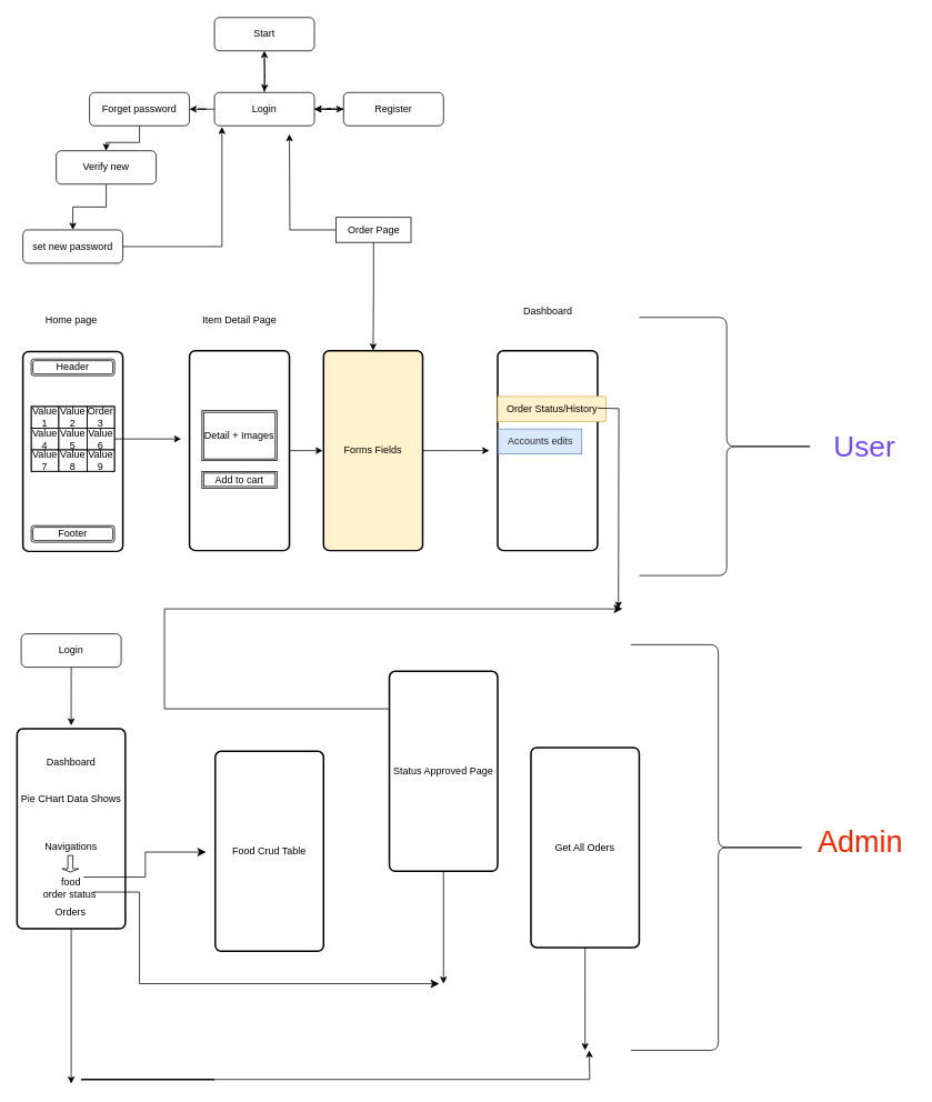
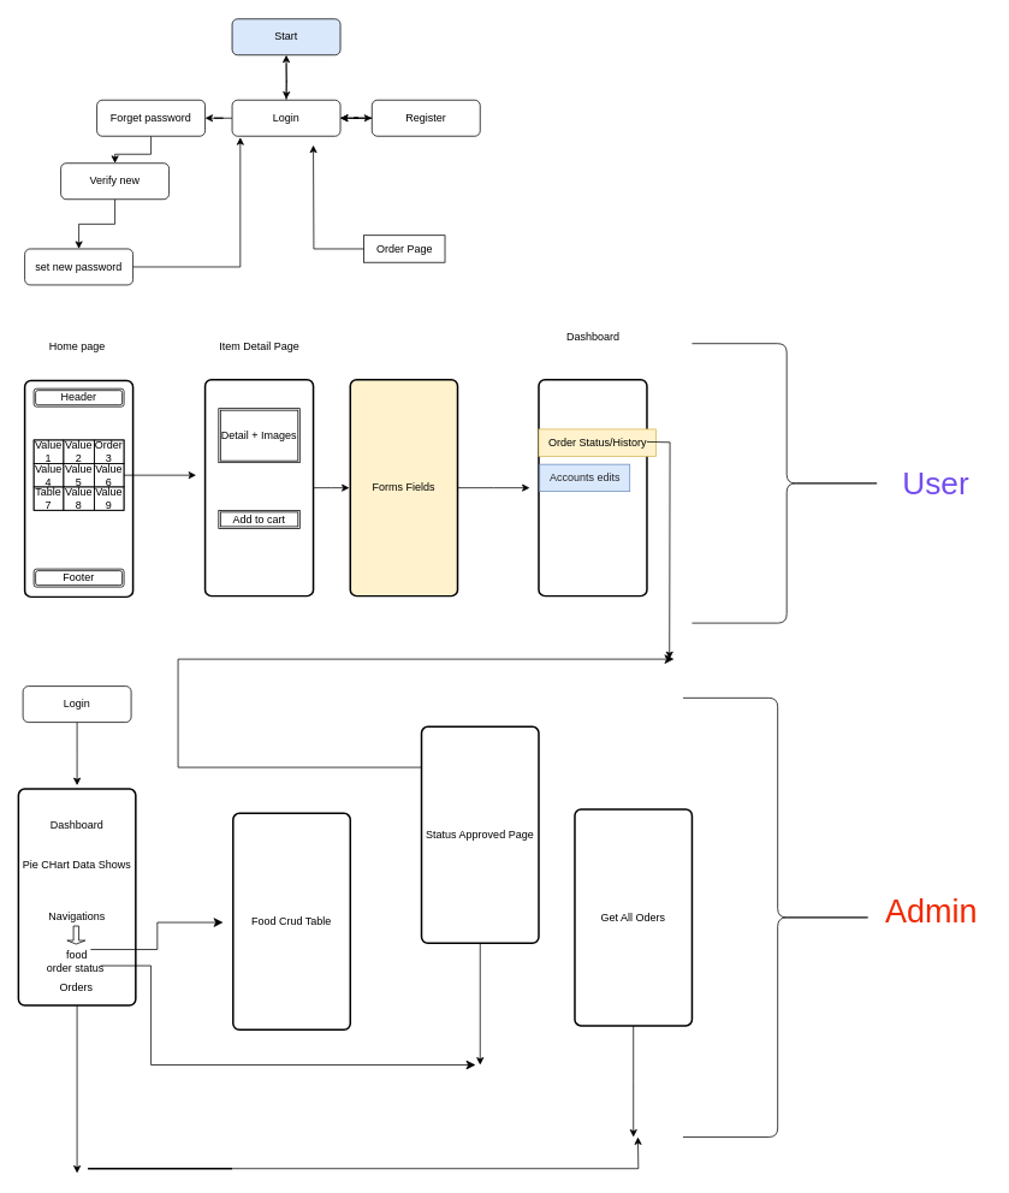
  <mxCell id="0" />
  <mxCell id="1" parent="0" />
  <mxCell id="2" value="" style="edgeStyle=orthogonalEdgeStyle;rounded=0;orthogonalLoop=1;jettySize=auto;html=1;" edge="1" parent="1" source="5" target="10"><mxGeometry relative="1" as="geometry" /></mxCell>
  <mxCell id="3" value="" style="edgeStyle=orthogonalEdgeStyle;rounded=0;orthogonalLoop=1;jettySize=auto;html=1;" edge="1" parent="1" source="5" target="16"><mxGeometry relative="1" as="geometry" /></mxCell>
  <mxCell id="4" value="" style="edgeStyle=orthogonalEdgeStyle;rounded=0;orthogonalLoop=1;jettySize=auto;html=1;" edge="1" parent="1" source="5" target="8"><mxGeometry relative="1" as="geometry" /></mxCell>
  <mxCell id="5" value="Login" style="rounded=1;whiteSpace=wrap;html=1;fontSize=12;glass=0;strokeWidth=1;shadow=0;" parent="1" vertex="1"><mxGeometry x="257" y="110" width="120" height="40" as="geometry" /></mxCell>
  <mxCell id="6" value="" style="edgeStyle=orthogonalEdgeStyle;rounded=0;orthogonalLoop=1;jettySize=auto;html=1;" edge="1" parent="1" source="8" target="5"><mxGeometry relative="1" as="geometry" /></mxCell>
  <mxCell id="7" value="" style="edgeStyle=orthogonalEdgeStyle;rounded=0;orthogonalLoop=1;jettySize=auto;html=1;" edge="1" parent="1" source="8" target="5"><mxGeometry relative="1" as="geometry" /></mxCell>
  <mxCell id="8" value="Register" style="rounded=1;whiteSpace=wrap;html=1;fontSize=12;glass=0;strokeWidth=1;shadow=0;" vertex="1" parent="1"><mxGeometry x="412" y="110" width="120" height="40" as="geometry" /></mxCell>
  <mxCell id="9" value="" style="edgeStyle=orthogonalEdgeStyle;rounded=0;orthogonalLoop=1;jettySize=auto;html=1;" edge="1" parent="1" source="10" target="12"><mxGeometry relative="1" as="geometry" /></mxCell>
  <mxCell id="10" value="Forget password" style="rounded=1;whiteSpace=wrap;html=1;fontSize=12;glass=0;strokeWidth=1;shadow=0;" vertex="1" parent="1"><mxGeometry x="107" y="110" width="120" height="40" as="geometry" /></mxCell>
  <mxCell id="11" value="" style="edgeStyle=orthogonalEdgeStyle;rounded=0;orthogonalLoop=1;jettySize=auto;html=1;" edge="1" parent="1" source="12" target="14"><mxGeometry relative="1" as="geometry" /></mxCell>
  <mxCell id="12" value="Verify new" style="rounded=1;whiteSpace=wrap;html=1;fontSize=12;glass=0;strokeWidth=1;shadow=0;" vertex="1" parent="1"><mxGeometry x="67" y="180" width="120" height="40" as="geometry" /></mxCell>
  <mxCell id="13" value="" style="edgeStyle=orthogonalEdgeStyle;rounded=0;orthogonalLoop=1;jettySize=auto;html=1;entryX=0.075;entryY=1.033;entryDx=0;entryDy=0;entryPerimeter=0;" edge="1" parent="1" source="14" target="5"><mxGeometry relative="1" as="geometry"><mxPoint x="277" y="160" as="targetPoint" /></mxGeometry></mxCell>
  <mxCell id="14" value="set new password" style="rounded=1;whiteSpace=wrap;html=1;fontSize=12;glass=0;strokeWidth=1;shadow=0;" vertex="1" parent="1"><mxGeometry x="27" y="275" width="120" height="40" as="geometry" /></mxCell>
  <mxCell id="15" style="edgeStyle=orthogonalEdgeStyle;rounded=0;orthogonalLoop=1;jettySize=auto;html=1;" edge="1" parent="1"><mxGeometry relative="1" as="geometry"><mxPoint x="317" y="109" as="targetPoint" /><mxPoint x="317" y="69" as="sourcePoint" /></mxGeometry></mxCell>
- <mxCell id="16" value="Start" style="rounded=1;whiteSpace=wrap;html=1;fontSize=12;glass=0;strokeWidth=1;shadow=0;" vertex="1" parent="1"><mxGeometry x="257" y="20" width="120" height="40" as="geometry" /></mxCell>
+ <mxCell id="16" value="Start" style="rounded=1;whiteSpace=wrap;html=1;fontSize=12;glass=0;strokeWidth=1;shadow=0;fillColor=#dae8fc;" vertex="1" parent="1"><mxGeometry x="257" y="20" width="120" height="40" as="geometry" /></mxCell>
  <mxCell id="17" value="" style="rounded=1;whiteSpace=wrap;html=1;absoluteArcSize=1;arcSize=14;strokeWidth=2;" vertex="1" parent="1"><mxGeometry x="27" y="421" width="120" height="240" as="geometry" /></mxCell>
  <mxCell id="18" style="edgeStyle=orthogonalEdgeStyle;rounded=0;orthogonalLoop=1;jettySize=auto;html=1;" edge="1" parent="1" source="19"><mxGeometry relative="1" as="geometry"><mxPoint x="387" y="540" as="targetPoint" /></mxGeometry></mxCell>
  <mxCell id="19" value="" style="rounded=1;whiteSpace=wrap;html=1;absoluteArcSize=1;arcSize=14;strokeWidth=2;" vertex="1" parent="1"><mxGeometry x="227" y="420" width="120" height="240" as="geometry" /></mxCell>
  <mxCell id="20" style="edgeStyle=orthogonalEdgeStyle;rounded=0;orthogonalLoop=1;jettySize=auto;html=1;" edge="1" parent="1" source="21"><mxGeometry relative="1" as="geometry"><mxPoint x="587" y="540" as="targetPoint" /></mxGeometry></mxCell>
  <mxCell id="21" value="Forms Fields" style="rounded=1;whiteSpace=wrap;html=1;absoluteArcSize=1;arcSize=14;strokeWidth=2;fillColor=#fff2cc;" vertex="1" parent="1"><mxGeometry x="388" y="420" width="119" height="240" as="geometry" /></mxCell>
  <mxCell id="22" value="" style="rounded=1;whiteSpace=wrap;html=1;absoluteArcSize=1;arcSize=14;strokeWidth=2;" vertex="1" parent="1"><mxGeometry x="597" y="420" width="120" height="240" as="geometry" /></mxCell>
  <mxCell id="23" value="Header" style="shape=ext;double=1;rounded=1;whiteSpace=wrap;html=1;" vertex="1" parent="1"><mxGeometry x="37" y="430" width="100" height="20" as="geometry" /></mxCell>
  <mxCell id="24" value="Footer" style="shape=ext;double=1;rounded=1;whiteSpace=wrap;html=1;" vertex="1" parent="1"><mxGeometry x="37" y="630" width="100" height="20" as="geometry" /></mxCell>
  <mxCell id="25" value="" style="childLayout=tableLayout;recursiveResize=0;shadow=0;fillColor=none;" vertex="1" parent="1"><mxGeometry x="37" y="487" width="100" height="77.78" as="geometry" /></mxCell>
  <mxCell id="26" value="" style="shape=tableRow;horizontal=0;startSize=0;swimlaneHead=0;swimlaneBody=0;top=0;left=0;bottom=0;right=0;dropTarget=0;collapsible=0;recursiveResize=0;expand=0;fontStyle=0;fillColor=none;strokeColor=inherit;" vertex="1" parent="25"><mxGeometry width="100" height="26" as="geometry" /></mxCell>
  <mxCell id="27" value="Value 1" style="connectable=0;recursiveResize=0;strokeColor=inherit;fillColor=none;align=center;whiteSpace=wrap;html=1;" vertex="1" parent="26"><mxGeometry width="33" height="26" as="geometry"><mxRectangle width="33" height="26" as="alternateBounds" /></mxGeometry></mxCell>
  <mxCell id="28" value="Value 2" style="connectable=0;recursiveResize=0;strokeColor=inherit;fillColor=none;align=center;whiteSpace=wrap;html=1;" vertex="1" parent="26"><mxGeometry x="33" width="34" height="26" as="geometry"><mxRectangle width="34" height="26" as="alternateBounds" /></mxGeometry></mxCell>
  <mxCell id="29" value="Order 3" style="connectable=0;recursiveResize=0;strokeColor=inherit;fillColor=none;align=center;whiteSpace=wrap;html=1;" vertex="1" parent="26"><mxGeometry x="67" width="33" height="26" as="geometry"><mxRectangle width="33" height="26" as="alternateBounds" /></mxGeometry></mxCell>
  <mxCell id="30" style="shape=tableRow;horizontal=0;startSize=0;swimlaneHead=0;swimlaneBody=0;top=0;left=0;bottom=0;right=0;dropTarget=0;collapsible=0;recursiveResize=0;expand=0;fontStyle=0;fillColor=none;strokeColor=inherit;" vertex="1" parent="25"><mxGeometry y="26" width="100" height="26" as="geometry" /></mxCell>
  <mxCell id="31" value="Value 4" style="connectable=0;recursiveResize=0;strokeColor=inherit;fillColor=none;align=center;whiteSpace=wrap;html=1;" vertex="1" parent="30"><mxGeometry width="33" height="26" as="geometry"><mxRectangle width="33" height="26" as="alternateBounds" /></mxGeometry></mxCell>
  <mxCell id="32" value="Value 5" style="connectable=0;recursiveResize=0;strokeColor=inherit;fillColor=none;align=center;whiteSpace=wrap;html=1;" vertex="1" parent="30"><mxGeometry x="33" width="34" height="26" as="geometry"><mxRectangle width="34" height="26" as="alternateBounds" /></mxGeometry></mxCell>
  <mxCell id="33" value="Value 6" style="connectable=0;recursiveResize=0;strokeColor=inherit;fillColor=none;align=center;whiteSpace=wrap;html=1;" vertex="1" parent="30"><mxGeometry x="67" width="33" height="26" as="geometry"><mxRectangle width="33" height="26" as="alternateBounds" /></mxGeometry></mxCell>
  <mxCell id="34" style="shape=tableRow;horizontal=0;startSize=0;swimlaneHead=0;swimlaneBody=0;top=0;left=0;bottom=0;right=0;dropTarget=0;collapsible=0;recursiveResize=0;expand=0;fontStyle=0;fillColor=none;strokeColor=inherit;" vertex="1" parent="25"><mxGeometry y="52" width="100" height="26" as="geometry" /></mxCell>
- <mxCell id="35" value="Value 7" style="connectable=0;recursiveResize=0;strokeColor=inherit;fillColor=none;align=center;whiteSpace=wrap;html=1;" vertex="1" parent="34"><mxGeometry width="33" height="26" as="geometry"><mxRectangle width="33" height="26" as="alternateBounds" /></mxGeometry></mxCell>
+ <mxCell id="35" value="Table 7" style="connectable=0;recursiveResize=0;strokeColor=inherit;fillColor=none;align=center;whiteSpace=wrap;html=1;" vertex="1" parent="34"><mxGeometry width="33" height="26" as="geometry"><mxRectangle width="33" height="26" as="alternateBounds" /></mxGeometry></mxCell>
  <mxCell id="36" value="Value 8" style="connectable=0;recursiveResize=0;strokeColor=inherit;fillColor=none;align=center;whiteSpace=wrap;html=1;" vertex="1" parent="34"><mxGeometry x="33" width="34" height="26" as="geometry"><mxRectangle width="34" height="26" as="alternateBounds" /></mxGeometry></mxCell>
  <mxCell id="37" value="Value 9" style="connectable=0;recursiveResize=0;strokeColor=inherit;fillColor=none;align=center;whiteSpace=wrap;html=1;" vertex="1" parent="34"><mxGeometry x="67" width="33" height="26" as="geometry"><mxRectangle width="33" height="26" as="alternateBounds" /></mxGeometry></mxCell>
- <mxCell id="38" value="Detail + Images" style="shape=ext;double=1;rounded=0;whiteSpace=wrap;html=1;" vertex="1" parent="1"><mxGeometry x="242" y="492" width="90" height="60" as="geometry" /></mxCell>
+ <mxCell id="38" value="Detail + Images" style="shape=ext;double=1;rounded=0;whiteSpace=wrap;html=1;" vertex="1" parent="1"><mxGeometry x="242" y="452" width="90" height="60" as="geometry" /></mxCell>
  <mxCell id="39" value="Add to cart" style="shape=ext;double=1;rounded=0;whiteSpace=wrap;html=1;" vertex="1" parent="1"><mxGeometry x="242" y="565" width="90" height="20" as="geometry" /></mxCell>
  <mxCell id="40" value="Home page" style="text;html=1;align=center;verticalAlign=middle;resizable=0;points=[];autosize=1;strokeColor=none;fillColor=none;" vertex="1" parent="1"><mxGeometry x="40" y="368" width="90" height="30" as="geometry" /></mxCell>
  <mxCell id="41" value="Item Detail Page" style="text;html=1;align=center;verticalAlign=middle;resizable=0;points=[];autosize=1;strokeColor=none;fillColor=none;" vertex="1" parent="1"><mxGeometry x="232" y="368" width="110" height="30" as="geometry" /></mxCell>
  <mxCell id="42" style="edgeStyle=orthogonalEdgeStyle;rounded=0;orthogonalLoop=1;jettySize=auto;html=1;" edge="1" parent="1" source="44"><mxGeometry relative="1" as="geometry"><mxPoint x="347" y="160" as="targetPoint" /></mxGeometry></mxCell>
- <mxCell id="43" value="" style="edgeStyle=orthogonalEdgeStyle;rounded=0;orthogonalLoop=1;jettySize=auto;html=1;" edge="1" parent="1" source="44" target="21"><mxGeometry relative="1" as="geometry" /></mxCell>
  <mxCell id="44" value="Order Page" style="text;html=1;align=center;verticalAlign=middle;resizable=0;points=[];autosize=1;strokeColor=default;" vertex="1" parent="1"><mxGeometry x="403" y="260" width="90" height="30" as="geometry" /></mxCell>
  <mxCell id="45" style="edgeStyle=orthogonalEdgeStyle;rounded=0;orthogonalLoop=1;jettySize=auto;html=1;" edge="1" parent="1" source="30"><mxGeometry relative="1" as="geometry"><mxPoint x="217" y="526" as="targetPoint" /></mxGeometry></mxCell>
  <mxCell id="46" value="Dashboard" style="text;html=1;align=center;verticalAlign=middle;resizable=0;points=[];autosize=1;strokeColor=none;fillColor=none;" vertex="1" parent="1"><mxGeometry x="617" y="358" width="80" height="30" as="geometry" /></mxCell>
  <mxCell id="47" value="Order Status/History" style="text;html=1;align=center;verticalAlign=middle;resizable=0;points=[];autosize=1;strokeColor=#d6b656;fillColor=#fff2cc;fontColor=#000000;" vertex="1" parent="1"><mxGeometry x="597" y="475" width="130" height="30" as="geometry" /></mxCell>
  <mxCell id="48" value="Accounts edits" style="text;html=1;align=center;verticalAlign=middle;resizable=0;points=[];autosize=1;strokeColor=#6c8ebf;fillColor=#dae8fc;fontColor=#262626;" vertex="1" parent="1"><mxGeometry x="598" y="514" width="100" height="30" as="geometry" /></mxCell>
  <mxCell id="49" style="edgeStyle=orthogonalEdgeStyle;rounded=0;orthogonalLoop=1;jettySize=auto;html=1;" edge="1" parent="1"><mxGeometry relative="1" as="geometry"><mxPoint x="717" y="489" as="sourcePoint" /><mxPoint x="742" y="730" as="targetPoint" /></mxGeometry></mxCell>
  <mxCell id="50" value="" style="shape=curlyBracket;whiteSpace=wrap;html=1;rounded=1;flipH=1;labelPosition=right;verticalLabelPosition=middle;align=left;verticalAlign=middle;size=0.5;" vertex="1" parent="1"><mxGeometry x="767" y="380" width="210" height="310" as="geometry" /></mxCell>
  <mxCell id="51" value="User&amp;nbsp;" style="text;html=1;align=center;verticalAlign=middle;resizable=0;points=[];autosize=1;strokeColor=none;fillColor=none;strokeWidth=7;fontSize=35;fontColor=#734DF0;" vertex="1" parent="1"><mxGeometry x="987" y="505" width="110" height="60" as="geometry" /></mxCell>
  <mxCell id="52" value="" style="shape=curlyBracket;whiteSpace=wrap;html=1;rounded=1;flipH=1;labelPosition=right;verticalLabelPosition=middle;align=left;verticalAlign=middle;size=0.5;" vertex="1" parent="1"><mxGeometry x="757" y="773" width="210" height="487" as="geometry" /></mxCell>
  <mxCell id="53" value="&lt;font style=&quot;font-size: 36px;&quot;&gt;Admin&lt;/font&gt;" style="text;html=1;align=center;verticalAlign=middle;resizable=0;points=[];autosize=1;strokeColor=none;fillColor=none;fontSize=36;fontColor=#F02800;" vertex="1" parent="1"><mxGeometry x="967" y="980" width="130" height="60" as="geometry" /></mxCell>
  <mxCell id="54" style="edgeStyle=orthogonalEdgeStyle;rounded=0;orthogonalLoop=1;jettySize=auto;html=1;" edge="1" parent="1" source="55"><mxGeometry relative="1" as="geometry"><mxPoint x="85" y="870" as="targetPoint" /></mxGeometry></mxCell>
  <mxCell id="55" value="Login" style="rounded=1;whiteSpace=wrap;html=1;fontSize=12;glass=0;strokeWidth=1;shadow=0;" vertex="1" parent="1"><mxGeometry x="25" y="760" width="120" height="40" as="geometry" /></mxCell>
  <mxCell id="56" style="edgeStyle=orthogonalEdgeStyle;rounded=0;orthogonalLoop=1;jettySize=auto;html=1;" edge="1" parent="1" source="57"><mxGeometry relative="1" as="geometry"><mxPoint x="85" y="1300" as="targetPoint" /><Array as="points"><mxPoint x="86" y="1300" /></Array></mxGeometry></mxCell>
  <mxCell id="57" value="Dashboard&lt;br&gt;&lt;br&gt;&lt;br&gt;Pie CHart Data Shows&lt;br&gt;&lt;br&gt;&lt;br&gt;&lt;br&gt;Navigations&lt;br&gt;&lt;br&gt;&lt;br&gt;food&lt;br&gt;order status&amp;nbsp;" style="rounded=1;whiteSpace=wrap;html=1;absoluteArcSize=1;arcSize=14;strokeWidth=2;" vertex="1" parent="1"><mxGeometry x="20" y="874" width="130" height="240" as="geometry" /></mxCell>
  <mxCell id="58" value="Food Crud Table" style="rounded=1;whiteSpace=wrap;html=1;absoluteArcSize=1;arcSize=14;strokeWidth=2;" vertex="1" parent="1"><mxGeometry x="258" y="901" width="130" height="240" as="geometry" /></mxCell>
  <mxCell id="59" value="" style="edgeStyle=elbowEdgeStyle;elbow=horizontal;endArrow=classic;html=1;curved=0;rounded=0;endSize=8;startSize=8;" edge="1" parent="1"><mxGeometry width="50" height="50" relative="1" as="geometry"><mxPoint x="100" y="1052" as="sourcePoint" /><mxPoint x="247" y="1022" as="targetPoint" /></mxGeometry></mxCell>
  <mxCell id="60" value="" style="shape=singleArrow;direction=south;whiteSpace=wrap;html=1;" vertex="1" parent="1"><mxGeometry x="74" y="1026" width="20" height="20" as="geometry" /></mxCell>
  <mxCell id="61" value="" style="edgeStyle=elbowEdgeStyle;elbow=horizontal;endArrow=classic;html=1;curved=0;rounded=0;endSize=8;startSize=8;" edge="1" parent="1"><mxGeometry width="50" height="50" relative="1" as="geometry"><mxPoint x="467" y="850" as="sourcePoint" /><mxPoint x="747" y="730" as="targetPoint" /><Array as="points"><mxPoint x="197" y="740" /></Array></mxGeometry></mxCell>
  <mxCell id="62" style="edgeStyle=orthogonalEdgeStyle;rounded=0;orthogonalLoop=1;jettySize=auto;html=1;" edge="1" parent="1" source="63"><mxGeometry relative="1" as="geometry"><mxPoint x="532" y="1180" as="targetPoint" /></mxGeometry></mxCell>
  <mxCell id="63" value="Status Approved Page" style="rounded=1;whiteSpace=wrap;html=1;absoluteArcSize=1;arcSize=14;strokeWidth=2;" vertex="1" parent="1"><mxGeometry x="467" y="805" width="130" height="240" as="geometry" /></mxCell>
  <mxCell id="64" value="" style="edgeStyle=elbowEdgeStyle;elbow=horizontal;endArrow=classic;html=1;curved=0;rounded=0;endSize=8;startSize=8;" edge="1" parent="1"><mxGeometry width="50" height="50" relative="1" as="geometry"><mxPoint x="111" y="1070" as="sourcePoint" /><mxPoint x="527" y="1180" as="targetPoint" /><Array as="points"><mxPoint x="167" y="1210" /></Array></mxGeometry></mxCell>
  <mxCell id="65" style="edgeStyle=orthogonalEdgeStyle;rounded=0;orthogonalLoop=1;jettySize=auto;html=1;" edge="1" parent="1" source="66"><mxGeometry relative="1" as="geometry"><mxPoint x="702" y="1260" as="targetPoint" /></mxGeometry></mxCell>
  <mxCell id="66" value="Get All Oders" style="rounded=1;whiteSpace=wrap;html=1;absoluteArcSize=1;arcSize=14;strokeWidth=2;" vertex="1" parent="1"><mxGeometry x="637" y="896.5" width="130" height="240" as="geometry" /></mxCell>
  <mxCell id="67" style="edgeStyle=orthogonalEdgeStyle;rounded=0;orthogonalLoop=1;jettySize=auto;html=1;" edge="1" parent="1" source="68"><mxGeometry relative="1" as="geometry"><mxPoint x="707" y="1260" as="targetPoint" /></mxGeometry></mxCell>
  <mxCell id="68" value="" style="line;strokeWidth=2;html=1;" vertex="1" parent="1"><mxGeometry x="97" y="1290" width="160" height="10" as="geometry" /></mxCell>
  <mxCell id="69" value="Orders&lt;br&gt;" style="text;html=1;align=center;verticalAlign=middle;resizable=0;points=[];autosize=1;strokeColor=none;fillColor=none;" vertex="1" parent="1"><mxGeometry x="54" y="1080" width="60" height="30" as="geometry" /></mxCell>
